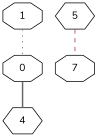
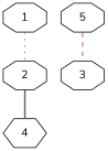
  graph {
    fontname=Nunito
    node [fontname=Nunito shape=octagon]
    edge [color=gray40 fontname=Nunito]
    n1 [label=1]
-   n2 [label=0]
+   n2 [label=2]
    n3 [label=4 shape=hexagon]
-   n4 [label=7]
-   n5 [label=5 shape=hexagon]
+   n4 [label=3]
+   n5 [label=5]
    n1 -- n2 [style=dotted]
    n2 -- n3 [style=bold]
    n5 -- n4 [color=brown style=dashed]
  }
